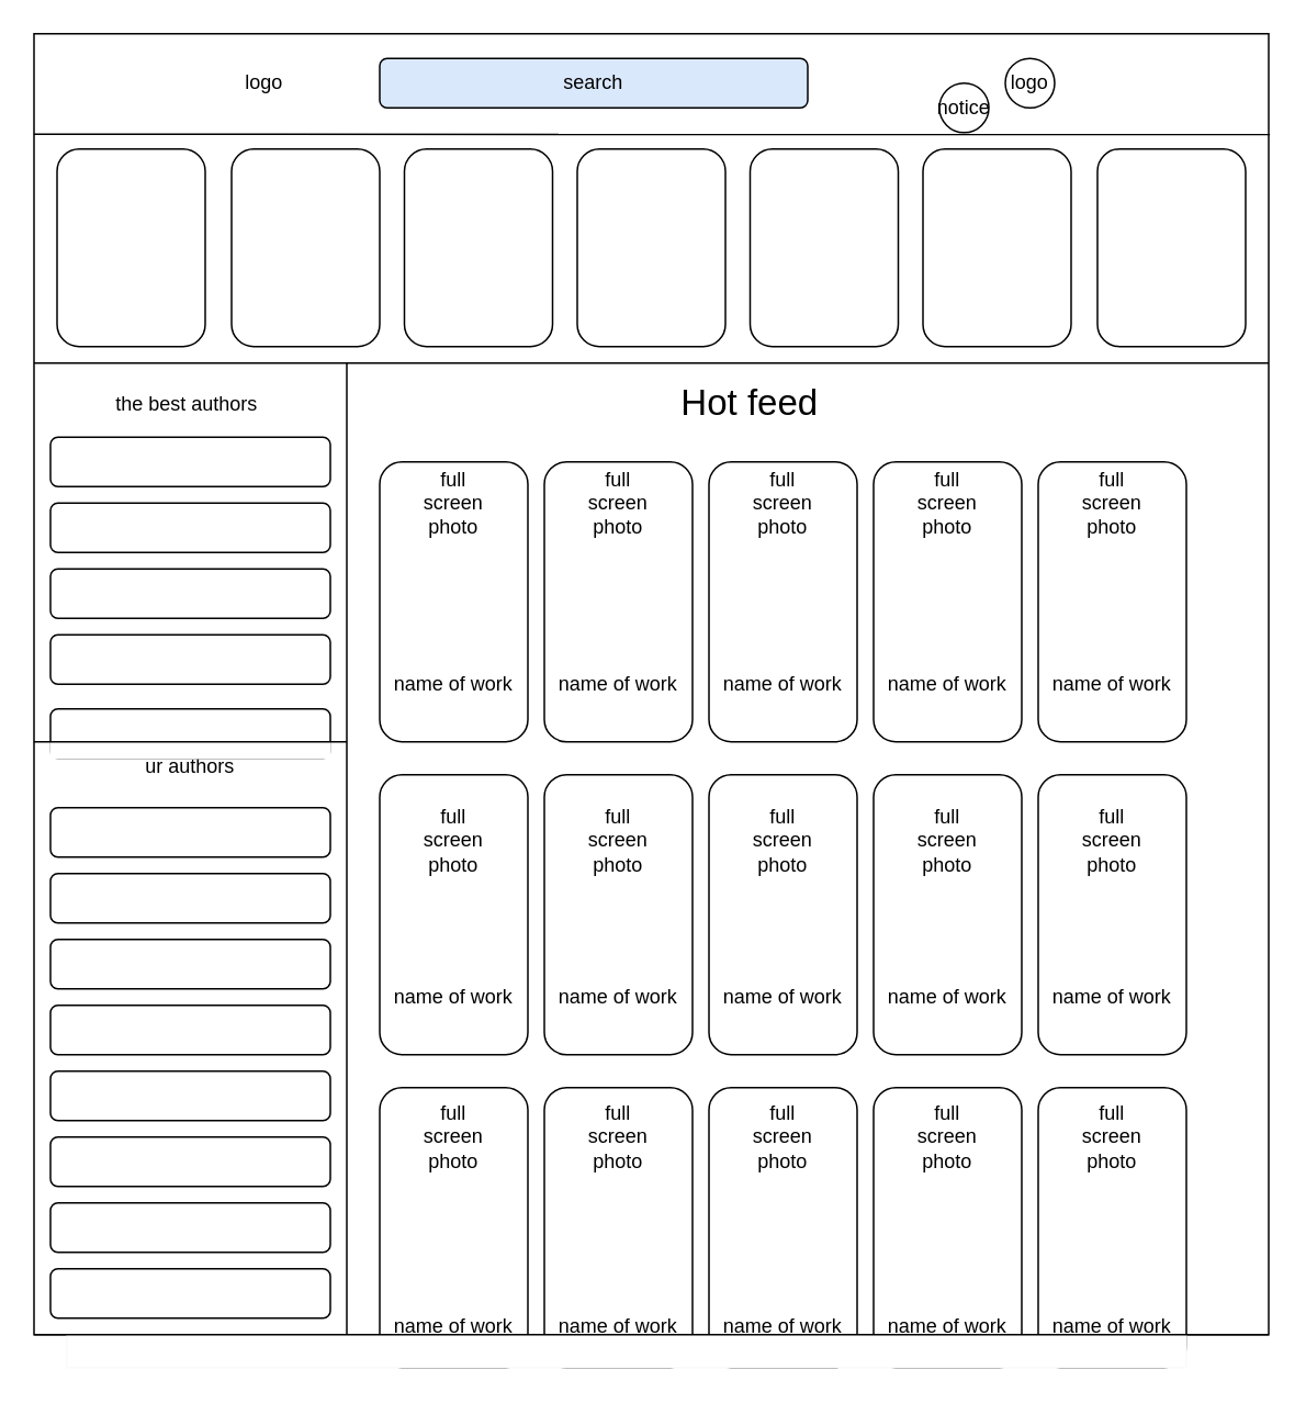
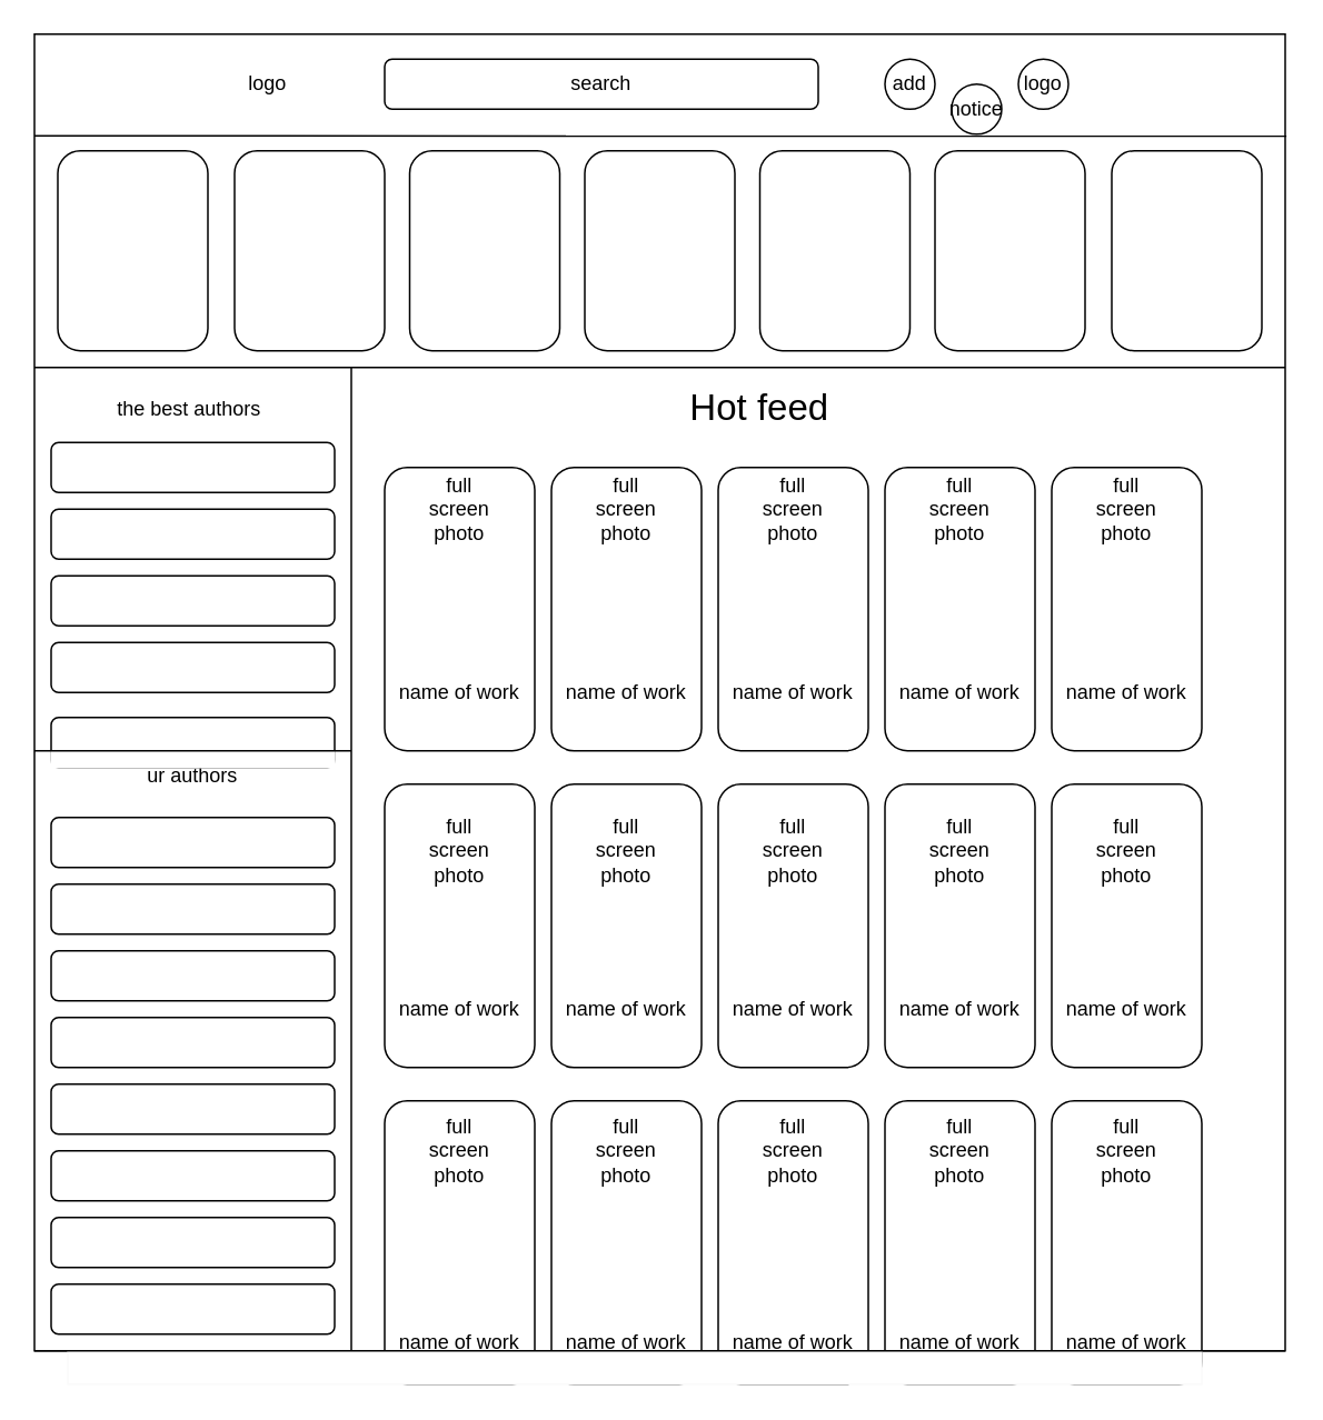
  <mxCell id="0" />
  <mxCell id="1" parent="0" />
  <mxCell id="2" value="" style="rounded=0;whiteSpace=wrap;html=1;" parent="1" vertex="1"><mxGeometry x="20" y="20" width="750" height="790" as="geometry" /></mxCell>
  <mxCell id="3" value="" style="endArrow=none;html=1;entryX=1.001;entryY=0.089;entryDx=0;entryDy=0;entryPerimeter=0;" parent="1" edge="1"><mxGeometry width="50" height="50" relative="1" as="geometry"><mxPoint x="20" y="81" as="sourcePoint" /><mxPoint x="770.75" y="81.2" as="targetPoint" /></mxGeometry></mxCell>
  <mxCell id="4" value="logo" style="text;html=1;strokeColor=none;fillColor=none;align=center;verticalAlign=middle;whiteSpace=wrap;rounded=0;" parent="1" vertex="1"><mxGeometry x="140" y="40" width="40" height="20" as="geometry" /></mxCell>
- <mxCell id="5" value="search" style="rounded=1;whiteSpace=wrap;html=1;fillColor=#dae8fc;" parent="1" vertex="1"><mxGeometry x="230" y="35" width="260" height="30" as="geometry" /></mxCell>
+ <mxCell id="5" value="search" style="rounded=1;whiteSpace=wrap;html=1;" parent="1" vertex="1"><mxGeometry x="230" y="35" width="260" height="30" as="geometry" /></mxCell>
  <mxCell id="6" value="notice" style="ellipse;whiteSpace=wrap;html=1;rounded=0;" parent="1" vertex="1"><mxGeometry x="570" y="50" width="30" height="30" as="geometry" /></mxCell>
  <mxCell id="7" value="logo" style="ellipse;whiteSpace=wrap;html=1;rounded=0;" parent="1" vertex="1"><mxGeometry x="610" y="35" width="30" height="30" as="geometry" /></mxCell>
+ <mxCell id="8" value="add" style="ellipse;whiteSpace=wrap;html=1;rounded=0;" parent="1" vertex="1"><mxGeometry x="530" y="35" width="30" height="30" as="geometry" /></mxCell>
  <mxCell id="9" value="" style="rounded=1;whiteSpace=wrap;html=1;" parent="1" vertex="1"><mxGeometry x="140" y="90" width="90" height="120" as="geometry" /></mxCell>
  <mxCell id="10" value="" style="rounded=1;whiteSpace=wrap;html=1;" parent="1" vertex="1"><mxGeometry x="245" y="90" width="90" height="120" as="geometry" /></mxCell>
  <mxCell id="11" value="" style="rounded=1;whiteSpace=wrap;html=1;" parent="1" vertex="1"><mxGeometry x="350" y="90" width="90" height="120" as="geometry" /></mxCell>
  <mxCell id="12" value="" style="rounded=1;whiteSpace=wrap;html=1;" parent="1" vertex="1"><mxGeometry x="455" y="90" width="90" height="120" as="geometry" /></mxCell>
  <mxCell id="13" value="" style="rounded=1;whiteSpace=wrap;html=1;" parent="1" vertex="1"><mxGeometry x="560" y="90" width="90" height="120" as="geometry" /></mxCell>
  <mxCell id="14" value="" style="endArrow=none;html=1;" parent="1" edge="1"><mxGeometry width="50" height="50" relative="1" as="geometry"><mxPoint x="20" y="220" as="sourcePoint" /><mxPoint x="770" y="220" as="targetPoint" /></mxGeometry></mxCell>
  <mxCell id="15" value="" style="endArrow=none;html=1;" parent="1" edge="1"><mxGeometry width="50" height="50" relative="1" as="geometry"><mxPoint x="210" y="810" as="sourcePoint" /><mxPoint x="210" y="220" as="targetPoint" /></mxGeometry></mxCell>
  <mxCell id="16" value="" style="rounded=1;whiteSpace=wrap;html=1;" parent="1" vertex="1"><mxGeometry x="30" y="385" width="170" height="30" as="geometry" /></mxCell>
  <mxCell id="17" value="" style="rounded=1;whiteSpace=wrap;html=1;" parent="1" vertex="1"><mxGeometry x="30" y="690" width="170" height="30" as="geometry" /></mxCell>
  <mxCell id="18" value="" style="rounded=1;whiteSpace=wrap;html=1;" parent="1" vertex="1"><mxGeometry x="30" y="650" width="170" height="30" as="geometry" /></mxCell>
  <mxCell id="19" value="" style="rounded=1;whiteSpace=wrap;html=1;" parent="1" vertex="1"><mxGeometry x="30" y="610" width="170" height="30" as="geometry" /></mxCell>
  <mxCell id="20" value="" style="rounded=1;whiteSpace=wrap;html=1;" parent="1" vertex="1"><mxGeometry x="30" y="730" width="170" height="30" as="geometry" /></mxCell>
  <mxCell id="21" value="the best authors" style="text;html=1;strokeColor=none;fillColor=none;align=center;verticalAlign=middle;whiteSpace=wrap;rounded=0;" parent="1" vertex="1"><mxGeometry x="48" y="225" width="130" height="40" as="geometry" /></mxCell>
  <mxCell id="22" value="" style="rounded=1;whiteSpace=wrap;html=1;" parent="1" vertex="1"><mxGeometry x="30" y="490" width="170" height="30" as="geometry" /></mxCell>
  <mxCell id="23" value="" style="rounded=1;whiteSpace=wrap;html=1;" parent="1" vertex="1"><mxGeometry x="30" y="530" width="170" height="30" as="geometry" /></mxCell>
  <mxCell id="24" value="" style="rounded=1;whiteSpace=wrap;html=1;" parent="1" vertex="1"><mxGeometry x="30" y="570" width="170" height="30" as="geometry" /></mxCell>
  <mxCell id="25" value="" style="rounded=1;whiteSpace=wrap;html=1;" parent="1" vertex="1"><mxGeometry x="530" y="660" width="90" height="170" as="geometry" /></mxCell>
  <mxCell id="26" value="ur authors" style="text;html=1;strokeColor=none;fillColor=none;align=center;verticalAlign=middle;whiteSpace=wrap;rounded=0;" vertex="1" parent="1"><mxGeometry x="50" y="450" width="130" height="30" as="geometry" /></mxCell>
  <mxCell id="27" value="" style="rounded=1;whiteSpace=wrap;html=1;" vertex="1" parent="1"><mxGeometry x="30" y="770" width="170" height="30" as="geometry" /></mxCell>
  <mxCell id="28" value="" style="rounded=1;whiteSpace=wrap;html=1;" vertex="1" parent="1"><mxGeometry x="30" y="265" width="170" height="30" as="geometry" /></mxCell>
  <mxCell id="29" value="" style="rounded=1;whiteSpace=wrap;html=1;" vertex="1" parent="1"><mxGeometry x="30" y="305" width="170" height="30" as="geometry" /></mxCell>
  <mxCell id="30" value="" style="rounded=1;whiteSpace=wrap;html=1;" vertex="1" parent="1"><mxGeometry x="30" y="345" width="170" height="30" as="geometry" /></mxCell>
  <mxCell id="31" value="" style="rounded=1;whiteSpace=wrap;html=1;" vertex="1" parent="1"><mxGeometry x="30" y="430" width="170" height="30" as="geometry" /></mxCell>
  <mxCell id="32" value="" style="rounded=0;whiteSpace=wrap;html=1;strokeColor=#FFFFFF;" vertex="1" parent="1"><mxGeometry x="30" y="450" width="170" height="10" as="geometry" /></mxCell>
  <mxCell id="33" value="" style="endArrow=none;html=1;" parent="1" edge="1"><mxGeometry width="50" height="50" relative="1" as="geometry"><mxPoint x="20" y="450" as="sourcePoint" /><mxPoint x="210" y="450" as="targetPoint" /><Array as="points"><mxPoint x="160" y="450" /></Array></mxGeometry></mxCell>
  <mxCell id="34" value="" style="rounded=1;whiteSpace=wrap;html=1;" vertex="1" parent="1"><mxGeometry x="34" y="90" width="90" height="120" as="geometry" /></mxCell>
  <mxCell id="35" value="" style="rounded=1;whiteSpace=wrap;html=1;" vertex="1" parent="1"><mxGeometry x="666" y="90" width="90" height="120" as="geometry" /></mxCell>
  <mxCell id="36" value="" style="rounded=1;whiteSpace=wrap;html=1;" vertex="1" parent="1"><mxGeometry x="230" y="280" width="90" height="170" as="geometry" /></mxCell>
  <mxCell id="37" value="" style="rounded=1;whiteSpace=wrap;html=1;" vertex="1" parent="1"><mxGeometry x="230" y="470" width="90" height="170" as="geometry" /></mxCell>
  <mxCell id="38" value="" style="rounded=1;whiteSpace=wrap;html=1;" vertex="1" parent="1"><mxGeometry x="230" y="660" width="90" height="170" as="geometry" /></mxCell>
  <mxCell id="39" value="" style="rounded=1;whiteSpace=wrap;html=1;" vertex="1" parent="1"><mxGeometry x="330" y="660" width="90" height="170" as="geometry" /></mxCell>
  <mxCell id="40" value="" style="rounded=1;whiteSpace=wrap;html=1;" vertex="1" parent="1"><mxGeometry x="330" y="470" width="90" height="170" as="geometry" /></mxCell>
  <mxCell id="41" value="" style="rounded=1;whiteSpace=wrap;html=1;" vertex="1" parent="1"><mxGeometry x="330" y="280" width="90" height="170" as="geometry" /></mxCell>
  <mxCell id="42" value="" style="rounded=1;whiteSpace=wrap;html=1;" vertex="1" parent="1"><mxGeometry x="430" y="280" width="90" height="170" as="geometry" /></mxCell>
  <mxCell id="43" value="" style="rounded=1;whiteSpace=wrap;html=1;" vertex="1" parent="1"><mxGeometry x="430" y="470" width="90" height="170" as="geometry" /></mxCell>
  <mxCell id="44" value="" style="rounded=1;whiteSpace=wrap;html=1;" vertex="1" parent="1"><mxGeometry x="430" y="660" width="90" height="170" as="geometry" /></mxCell>
  <mxCell id="45" value="" style="rounded=1;whiteSpace=wrap;html=1;" vertex="1" parent="1"><mxGeometry x="530" y="470" width="90" height="170" as="geometry" /></mxCell>
  <mxCell id="46" value="" style="rounded=1;whiteSpace=wrap;html=1;" vertex="1" parent="1"><mxGeometry x="530" y="280" width="90" height="170" as="geometry" /></mxCell>
  <mxCell id="47" value="" style="rounded=1;whiteSpace=wrap;html=1;" vertex="1" parent="1"><mxGeometry x="630" y="280" width="90" height="170" as="geometry" /></mxCell>
  <mxCell id="48" value="" style="rounded=1;whiteSpace=wrap;html=1;" vertex="1" parent="1"><mxGeometry x="630" y="470" width="90" height="170" as="geometry" /></mxCell>
  <mxCell id="49" value="" style="rounded=1;whiteSpace=wrap;html=1;" vertex="1" parent="1"><mxGeometry x="630" y="660" width="90" height="170" as="geometry" /></mxCell>
  <mxCell id="50" value="Hot feed" style="text;html=1;strokeColor=none;fillColor=none;align=center;verticalAlign=middle;whiteSpace=wrap;rounded=0;sketch=0;fontSize=22;" vertex="1" parent="1"><mxGeometry x="320" y="227.5" width="270" height="35" as="geometry" /></mxCell>
  <mxCell id="51" value="full screen photo" style="text;html=1;strokeColor=none;fillColor=none;align=center;verticalAlign=middle;whiteSpace=wrap;rounded=0;sketch=0;" vertex="1" parent="1"><mxGeometry x="255" y="295" width="40" height="20" as="geometry" /></mxCell>
  <mxCell id="52" value="name of work" style="text;html=1;strokeColor=none;fillColor=none;align=center;verticalAlign=middle;whiteSpace=wrap;rounded=0;sketch=0;" vertex="1" parent="1"><mxGeometry x="230" y="390" width="90" height="50" as="geometry" /></mxCell>
  <mxCell id="53" value="name of work" style="text;html=1;strokeColor=none;fillColor=none;align=center;verticalAlign=middle;whiteSpace=wrap;rounded=0;sketch=0;" vertex="1" parent="1"><mxGeometry x="330" y="390" width="90" height="50" as="geometry" /></mxCell>
  <mxCell id="54" value="name of work" style="text;html=1;strokeColor=none;fillColor=none;align=center;verticalAlign=middle;whiteSpace=wrap;rounded=0;sketch=0;" vertex="1" parent="1"><mxGeometry x="430" y="390" width="90" height="50" as="geometry" /></mxCell>
  <mxCell id="55" value="name of work" style="text;html=1;strokeColor=none;fillColor=none;align=center;verticalAlign=middle;whiteSpace=wrap;rounded=0;sketch=0;" vertex="1" parent="1"><mxGeometry x="530" y="390" width="90" height="50" as="geometry" /></mxCell>
  <mxCell id="56" value="name of work" style="text;html=1;strokeColor=none;fillColor=none;align=center;verticalAlign=middle;whiteSpace=wrap;rounded=0;sketch=0;" vertex="1" parent="1"><mxGeometry x="630" y="390" width="90" height="50" as="geometry" /></mxCell>
  <mxCell id="57" value="name of work" style="text;html=1;strokeColor=none;fillColor=none;align=center;verticalAlign=middle;whiteSpace=wrap;rounded=0;sketch=0;" vertex="1" parent="1"><mxGeometry x="630" y="580" width="90" height="50" as="geometry" /></mxCell>
  <mxCell id="58" value="name of work" style="text;html=1;strokeColor=none;fillColor=none;align=center;verticalAlign=middle;whiteSpace=wrap;rounded=0;sketch=0;" vertex="1" parent="1"><mxGeometry x="430" y="580" width="90" height="50" as="geometry" /></mxCell>
  <mxCell id="59" value="name of work" style="text;html=1;strokeColor=none;fillColor=none;align=center;verticalAlign=middle;whiteSpace=wrap;rounded=0;sketch=0;" vertex="1" parent="1"><mxGeometry x="530" y="580" width="90" height="50" as="geometry" /></mxCell>
  <mxCell id="60" value="name of work" style="text;html=1;strokeColor=none;fillColor=none;align=center;verticalAlign=middle;whiteSpace=wrap;rounded=0;sketch=0;" vertex="1" parent="1"><mxGeometry x="630" y="780" width="90" height="50" as="geometry" /></mxCell>
  <mxCell id="61" value="name of work" style="text;html=1;strokeColor=none;fillColor=none;align=center;verticalAlign=middle;whiteSpace=wrap;rounded=0;sketch=0;" vertex="1" parent="1"><mxGeometry x="230" y="780" width="90" height="50" as="geometry" /></mxCell>
  <mxCell id="62" value="name of work" style="text;html=1;strokeColor=none;fillColor=none;align=center;verticalAlign=middle;whiteSpace=wrap;rounded=0;sketch=0;" vertex="1" parent="1"><mxGeometry x="330" y="780" width="90" height="50" as="geometry" /></mxCell>
  <mxCell id="63" value="name of work" style="text;html=1;strokeColor=none;fillColor=none;align=center;verticalAlign=middle;whiteSpace=wrap;rounded=0;sketch=0;" vertex="1" parent="1"><mxGeometry x="430" y="780" width="90" height="50" as="geometry" /></mxCell>
  <mxCell id="64" value="name of work" style="text;html=1;strokeColor=none;fillColor=none;align=center;verticalAlign=middle;whiteSpace=wrap;rounded=0;sketch=0;" vertex="1" parent="1"><mxGeometry x="530" y="780" width="90" height="50" as="geometry" /></mxCell>
  <mxCell id="65" value="" style="rounded=0;whiteSpace=wrap;html=1;sketch=0;strokeColor=#FAFAFA;" vertex="1" parent="1"><mxGeometry x="40" y="810" width="680" height="20" as="geometry" /></mxCell>
  <mxCell id="66" value="" style="endArrow=none;html=1;" edge="1" parent="1"><mxGeometry width="50" height="50" relative="1" as="geometry"><mxPoint x="20" y="810" as="sourcePoint" /><mxPoint x="770" y="810" as="targetPoint" /></mxGeometry></mxCell>
  <mxCell id="67" value="name of work" style="text;html=1;strokeColor=none;fillColor=none;align=center;verticalAlign=middle;whiteSpace=wrap;rounded=0;sketch=0;" vertex="1" parent="1"><mxGeometry x="230" y="580" width="90" height="50" as="geometry" /></mxCell>
  <mxCell id="68" value="name of work" style="text;html=1;strokeColor=none;fillColor=none;align=center;verticalAlign=middle;whiteSpace=wrap;rounded=0;sketch=0;" vertex="1" parent="1"><mxGeometry x="330" y="580" width="90" height="50" as="geometry" /></mxCell>
  <mxCell id="69" value="full screen photo" style="text;html=1;strokeColor=none;fillColor=none;align=center;verticalAlign=middle;whiteSpace=wrap;rounded=0;sketch=0;" vertex="1" parent="1"><mxGeometry x="355" y="295" width="40" height="20" as="geometry" /></mxCell>
  <mxCell id="70" value="full screen photo" style="text;html=1;strokeColor=none;fillColor=none;align=center;verticalAlign=middle;whiteSpace=wrap;rounded=0;sketch=0;" vertex="1" parent="1"><mxGeometry x="455" y="295" width="40" height="20" as="geometry" /></mxCell>
  <mxCell id="71" value="full screen photo" style="text;html=1;strokeColor=none;fillColor=none;align=center;verticalAlign=middle;whiteSpace=wrap;rounded=0;sketch=0;" vertex="1" parent="1"><mxGeometry x="555" y="295" width="40" height="20" as="geometry" /></mxCell>
  <mxCell id="72" value="full screen photo" style="text;html=1;strokeColor=none;fillColor=none;align=center;verticalAlign=middle;whiteSpace=wrap;rounded=0;sketch=0;" vertex="1" parent="1"><mxGeometry x="655" y="295" width="40" height="20" as="geometry" /></mxCell>
  <mxCell id="73" value="full screen photo" style="text;html=1;strokeColor=none;fillColor=none;align=center;verticalAlign=middle;whiteSpace=wrap;rounded=0;sketch=0;" vertex="1" parent="1"><mxGeometry x="255" y="500" width="40" height="20" as="geometry" /></mxCell>
  <mxCell id="74" value="full screen photo" style="text;html=1;strokeColor=none;fillColor=none;align=center;verticalAlign=middle;whiteSpace=wrap;rounded=0;sketch=0;" vertex="1" parent="1"><mxGeometry x="355" y="500" width="40" height="20" as="geometry" /></mxCell>
  <mxCell id="75" value="full screen photo" style="text;html=1;strokeColor=none;fillColor=none;align=center;verticalAlign=middle;whiteSpace=wrap;rounded=0;sketch=0;" vertex="1" parent="1"><mxGeometry x="455" y="500" width="40" height="20" as="geometry" /></mxCell>
  <mxCell id="76" value="full screen photo" style="text;html=1;strokeColor=none;fillColor=none;align=center;verticalAlign=middle;whiteSpace=wrap;rounded=0;sketch=0;" vertex="1" parent="1"><mxGeometry x="555" y="500" width="40" height="20" as="geometry" /></mxCell>
  <mxCell id="77" value="full screen photo" style="text;html=1;strokeColor=none;fillColor=none;align=center;verticalAlign=middle;whiteSpace=wrap;rounded=0;sketch=0;" vertex="1" parent="1"><mxGeometry x="655" y="500" width="40" height="20" as="geometry" /></mxCell>
  <mxCell id="78" value="full screen photo" style="text;html=1;strokeColor=none;fillColor=none;align=center;verticalAlign=middle;whiteSpace=wrap;rounded=0;sketch=0;" vertex="1" parent="1"><mxGeometry x="255" y="680" width="40" height="20" as="geometry" /></mxCell>
  <mxCell id="79" value="full screen photo" style="text;html=1;strokeColor=none;fillColor=none;align=center;verticalAlign=middle;whiteSpace=wrap;rounded=0;sketch=0;" vertex="1" parent="1"><mxGeometry x="355" y="680" width="40" height="20" as="geometry" /></mxCell>
  <mxCell id="80" value="full screen photo" style="text;html=1;strokeColor=none;fillColor=none;align=center;verticalAlign=middle;whiteSpace=wrap;rounded=0;sketch=0;" vertex="1" parent="1"><mxGeometry x="455" y="680" width="40" height="20" as="geometry" /></mxCell>
  <mxCell id="81" value="full screen photo" style="text;html=1;strokeColor=none;fillColor=none;align=center;verticalAlign=middle;whiteSpace=wrap;rounded=0;sketch=0;" vertex="1" parent="1"><mxGeometry x="555" y="680" width="40" height="20" as="geometry" /></mxCell>
  <mxCell id="82" value="full screen photo" style="text;html=1;strokeColor=none;fillColor=none;align=center;verticalAlign=middle;whiteSpace=wrap;rounded=0;sketch=0;" vertex="1" parent="1"><mxGeometry x="655" y="680" width="40" height="20" as="geometry" /></mxCell>
